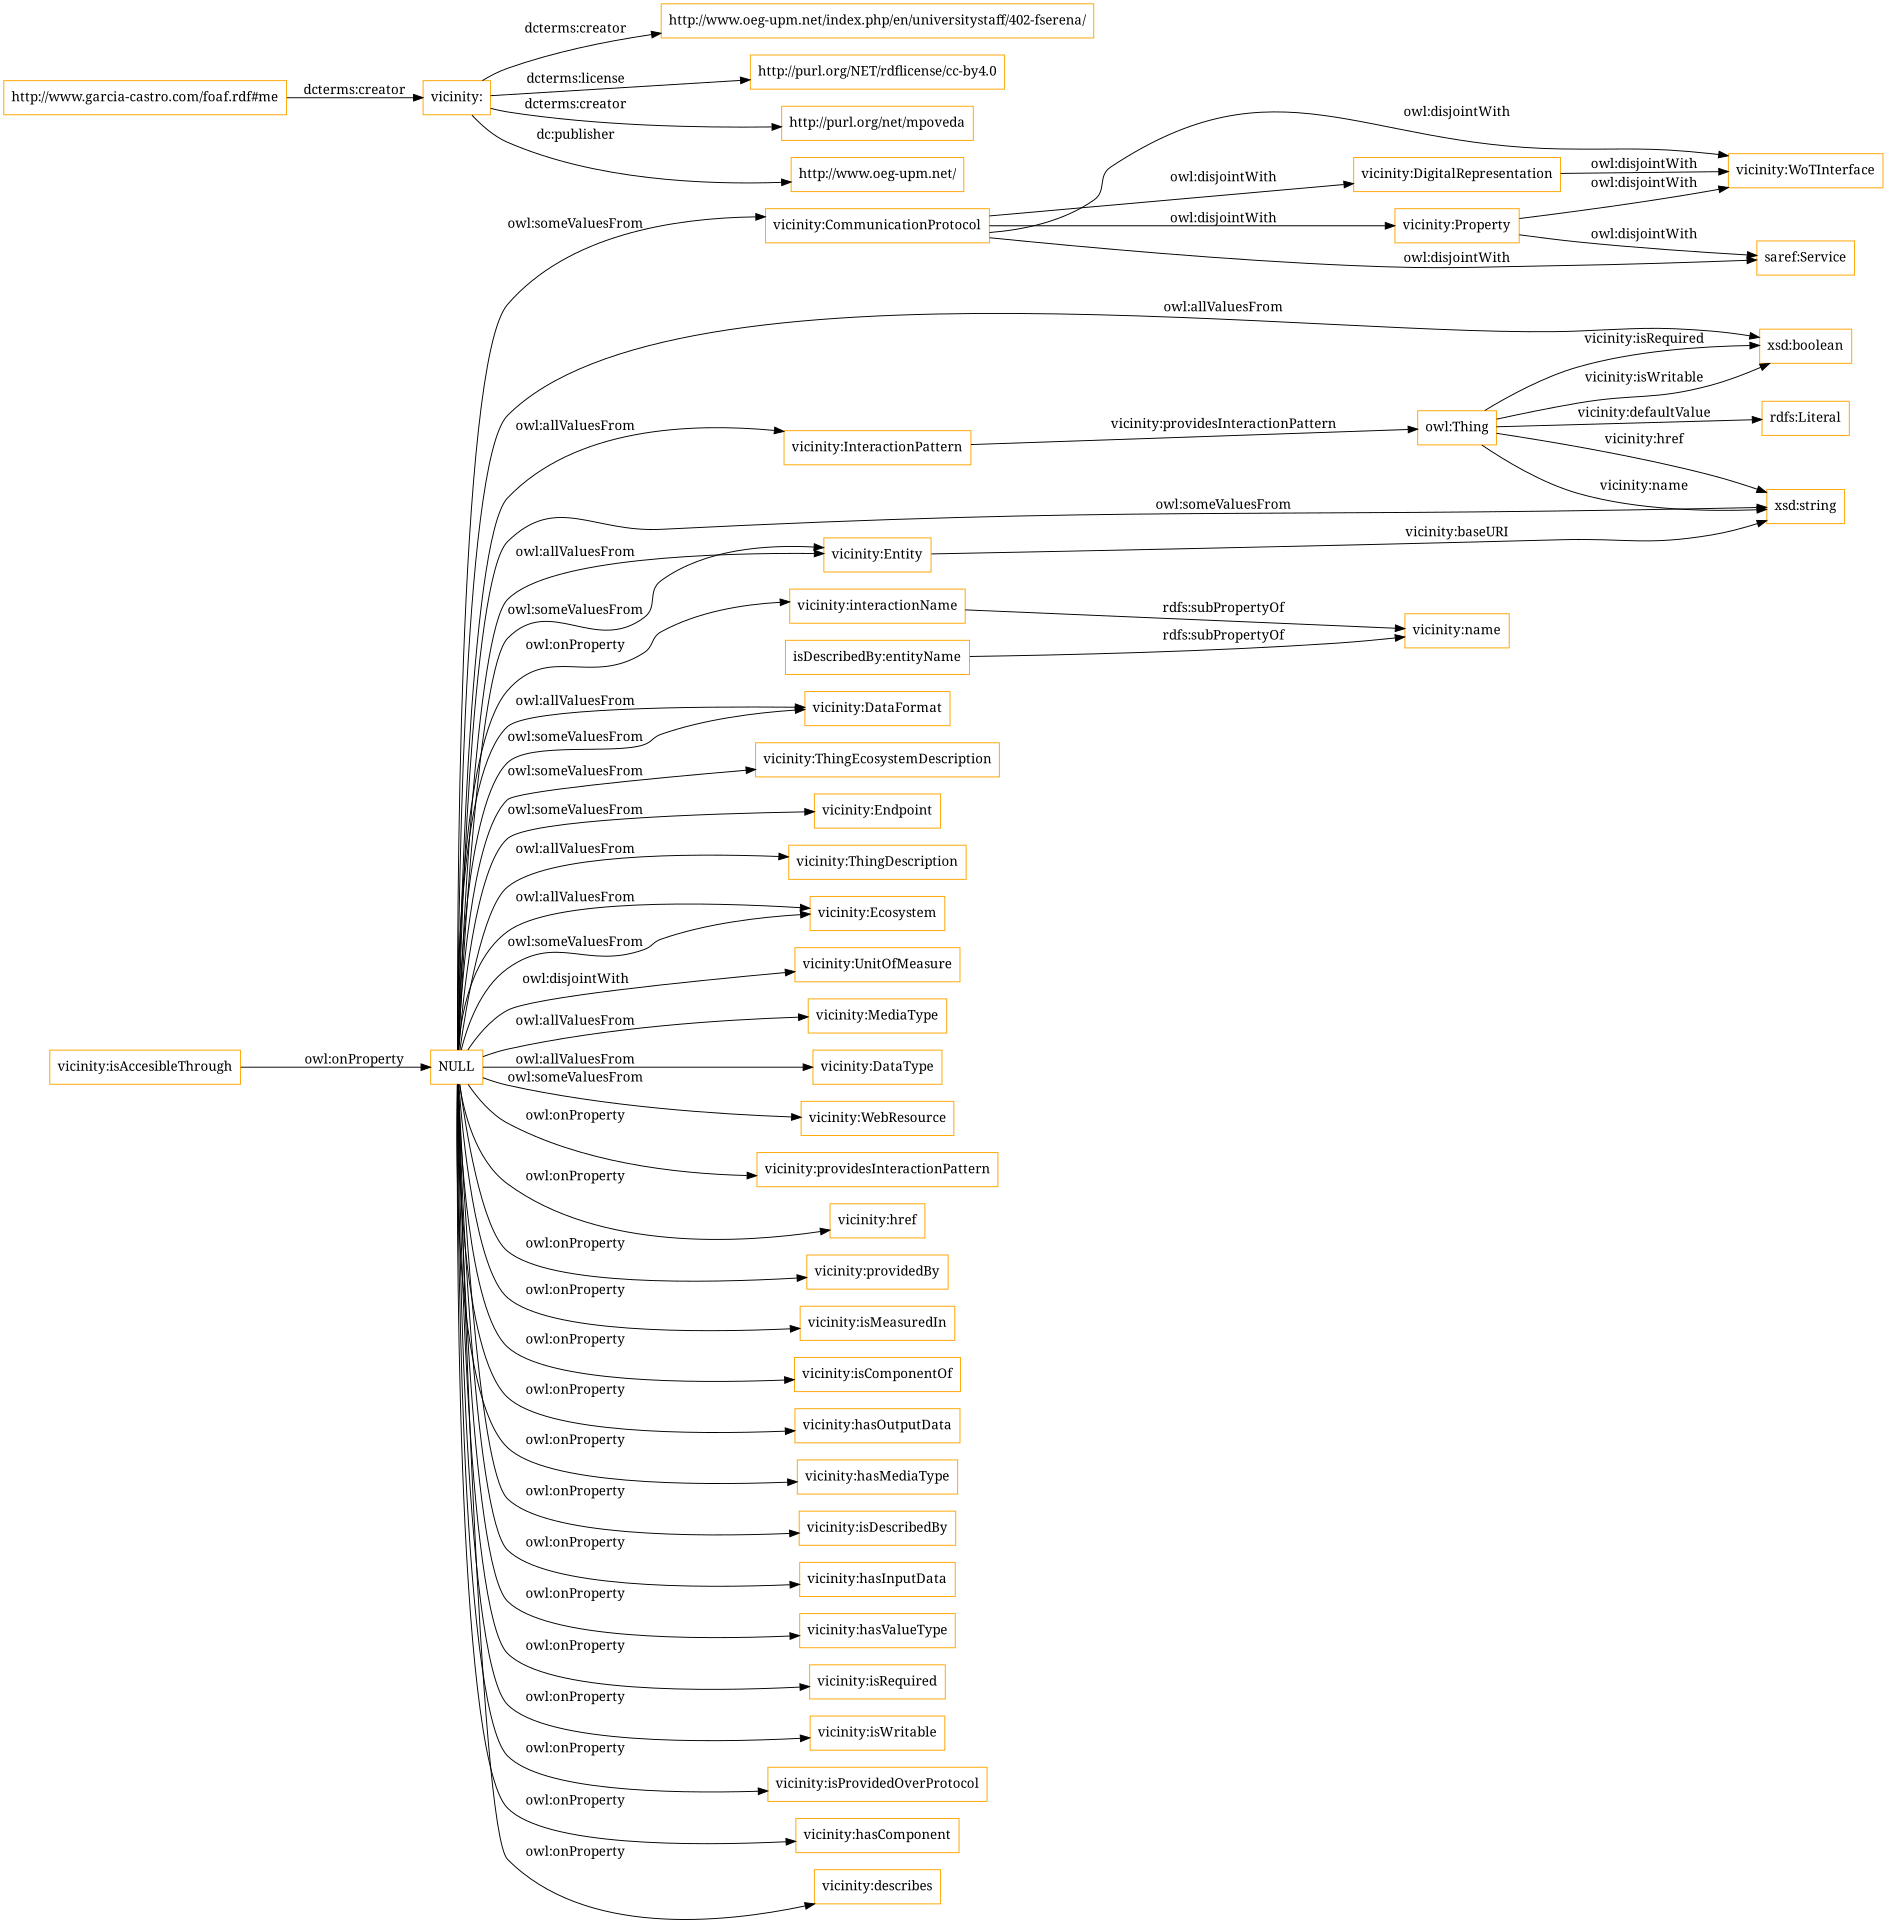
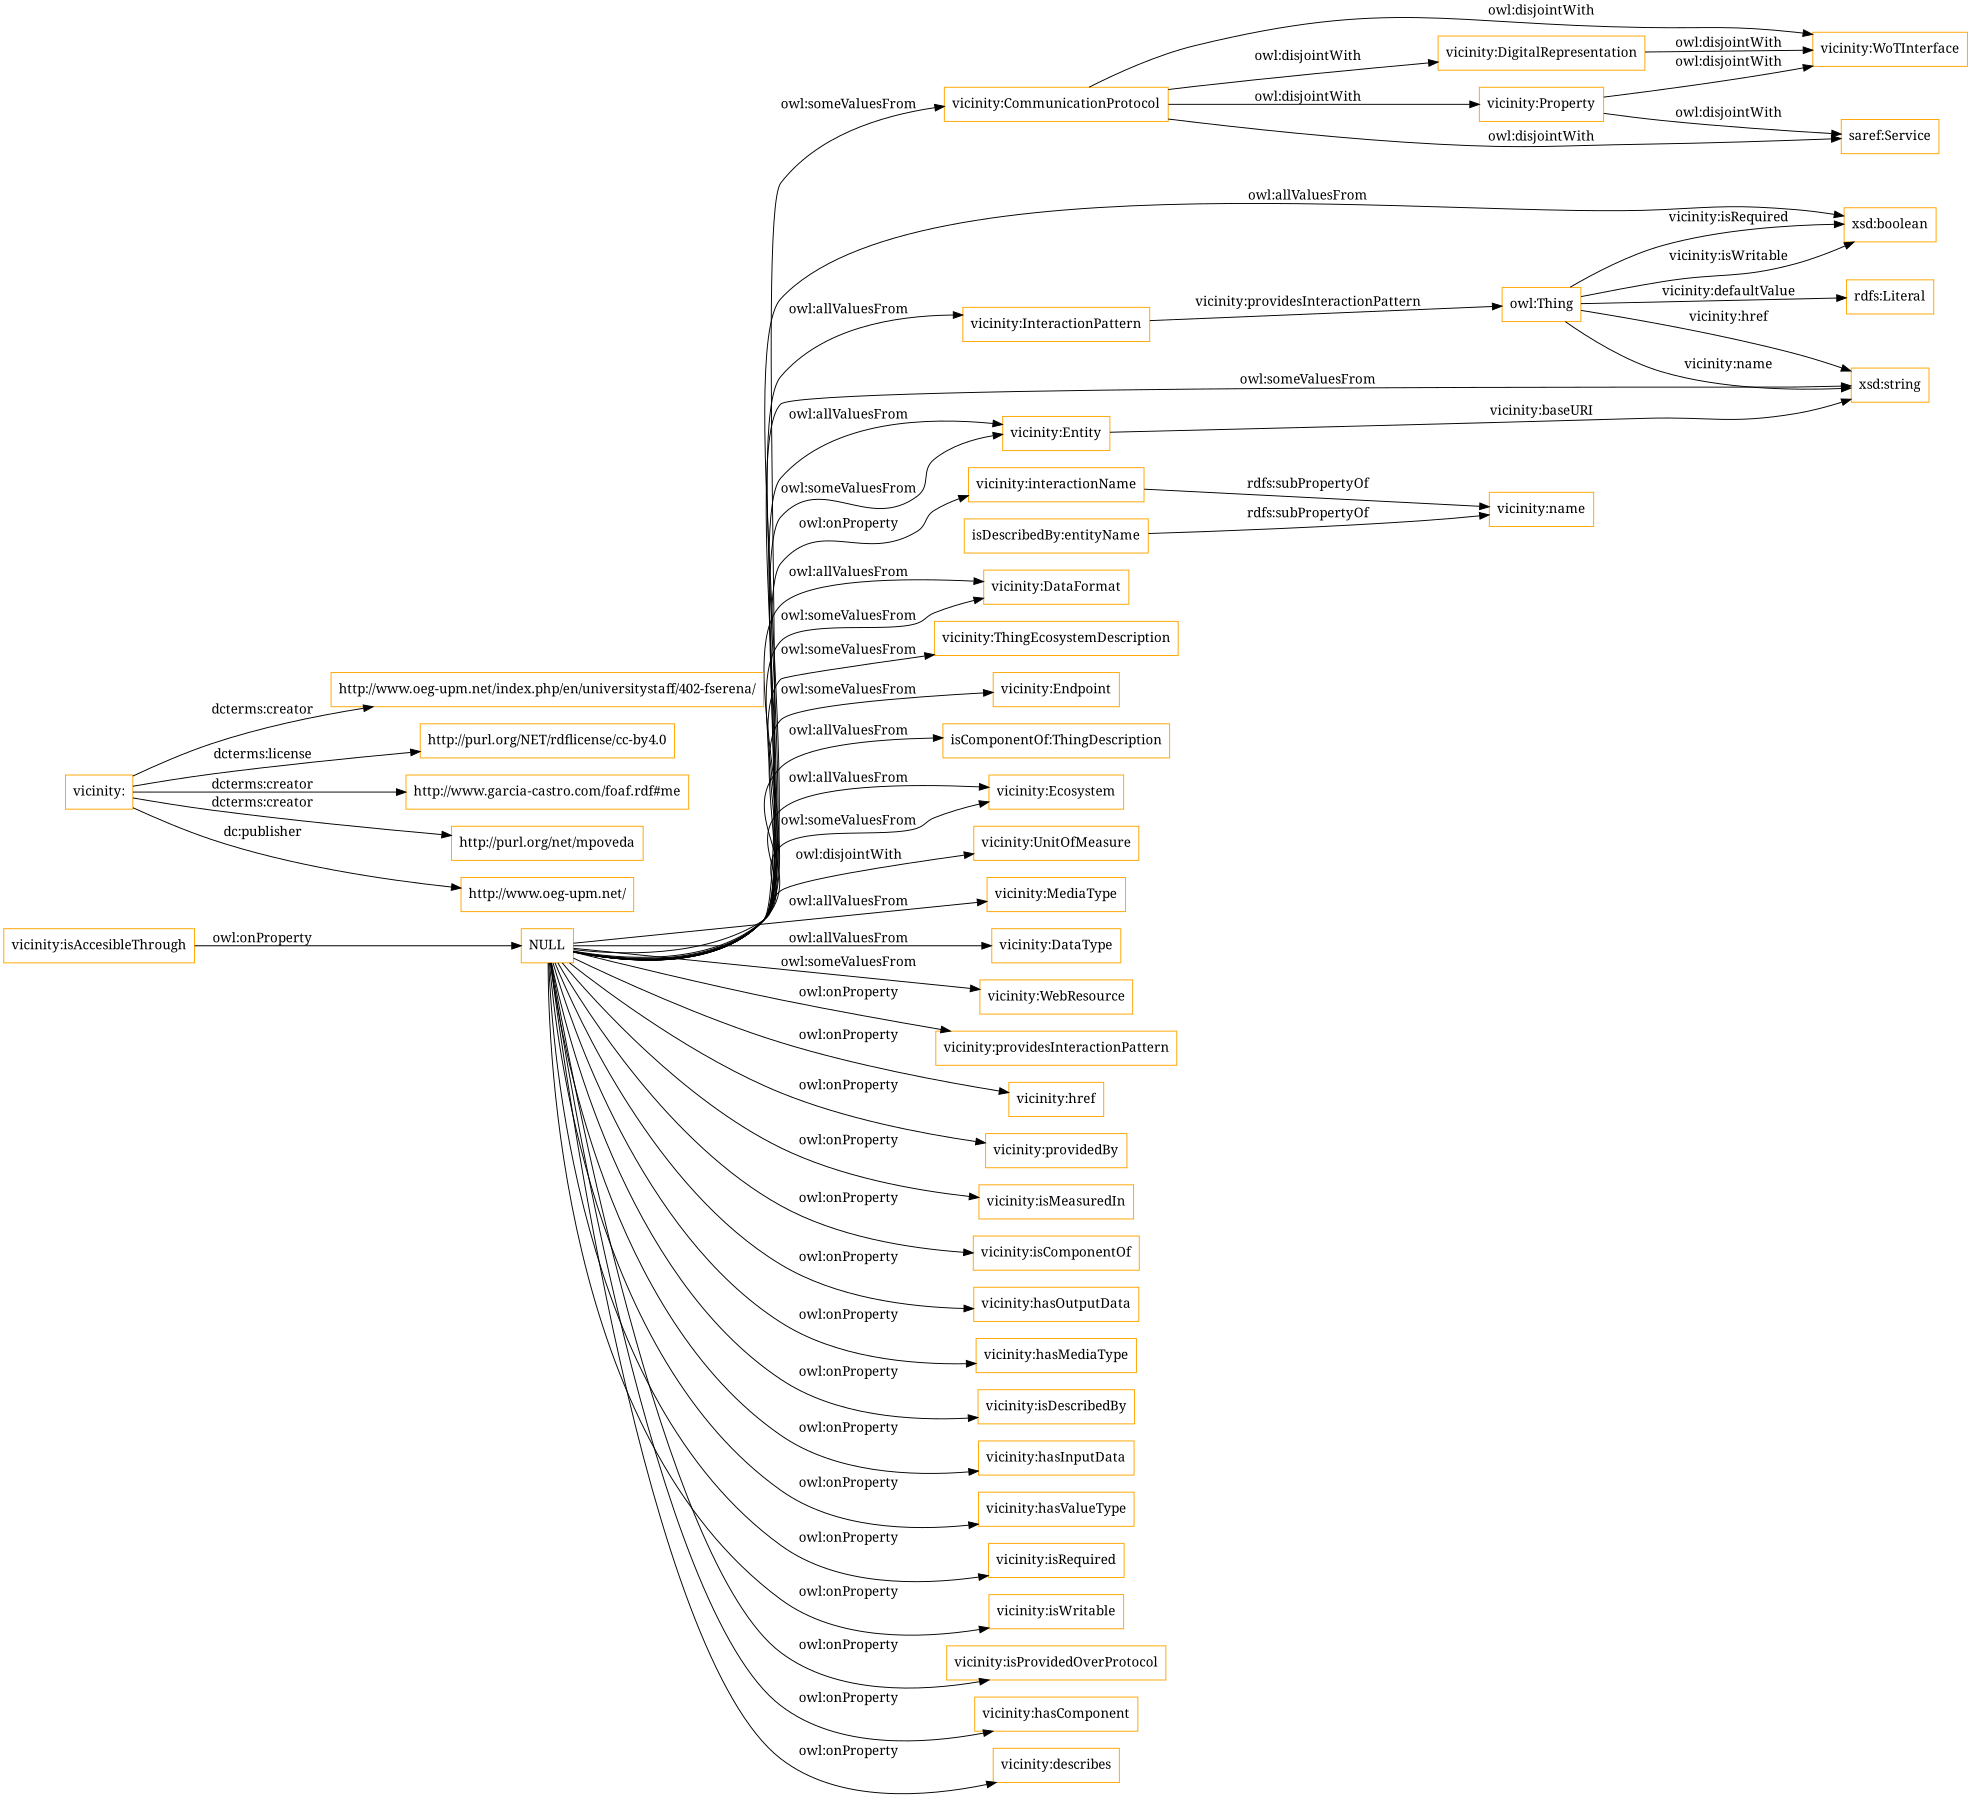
  digraph {
    fontname="Noto Serif"
    rankdir=LR
    node [color=orange fontname="Noto Serif" shape=rectangle]
    edge [fontname="Noto Serif"]
    "vicinity:Property"
    "saref:Service"
    "vicinity:WoTInterface"
    "vicinity:CommunicationProtocol"
    "vicinity:DigitalRepresentation"
    "vicinity:InteractionPattern"
    "owl:Thing"
    "xsd:string"
    "xsd:boolean"
    "rdfs:Literal"
    "vicinity:Entity"
    "vicinity:interactionName"
    "vicinity:name"
    n14 [label="isDescribedBy:entityName"]
    NULL
    "vicinity:DataFormat"
    "vicinity:ThingEcosystemDescription"
    "vicinity:Endpoint"
-   "vicinity:ThingDescription"
+   "vicinity:ThingDescription" [label="isComponentOf:ThingDescription"]
    "vicinity:Ecosystem"
    "vicinity:UnitOfMeasure"
    "vicinity:MediaType"
    "vicinity:DataType"
    "vicinity:WebResource"
    "vicinity:providesInteractionPattern"
    "vicinity:href"
    "vicinity:providedBy"
    "vicinity:isMeasuredIn"
    "vicinity:isComponentOf"
    "vicinity:hasOutputData"
    "vicinity:hasMediaType"
    "vicinity:isDescribedBy"
    "vicinity:hasInputData"
    "vicinity:hasValueType"
    "vicinity:isRequired"
    "vicinity:isWritable"
    "vicinity:isProvidedOverProtocol"
    "vicinity:hasComponent"
    "vicinity:describes"
    "vicinity:isAccesibleThrough"
    "vicinity:"
    "http://www.oeg-upm.net/index.php/en/universitystaff/402-fserena/"
    "http://purl.org/NET/rdflicense/cc-by4.0"
    "http://www.garcia-castro.com/foaf.rdf#me"
    "http://purl.org/net/mpoveda"
    "http://www.oeg-upm.net/"
    "vicinity:Property" -> "saref:Service" [label="owl:disjointWith"]
    "vicinity:Property" -> "vicinity:WoTInterface" [label="owl:disjointWith"]
    "vicinity:CommunicationProtocol" -> "vicinity:Property" [label="owl:disjointWith"]
    "vicinity:CommunicationProtocol" -> "saref:Service" [label="owl:disjointWith"]
    "vicinity:CommunicationProtocol" -> "vicinity:WoTInterface" [label="owl:disjointWith"]
    "vicinity:CommunicationProtocol" -> "vicinity:DigitalRepresentation" [label="owl:disjointWith"]
    "vicinity:DigitalRepresentation" -> "vicinity:WoTInterface" [label="owl:disjointWith"]
    "vicinity:InteractionPattern" -> "owl:Thing" [label="vicinity:providesInteractionPattern"]
    "owl:Thing" -> "xsd:string" [label="vicinity:href"]
    "owl:Thing" -> "xsd:string" [label="vicinity:name"]
    "owl:Thing" -> "xsd:boolean" [label="vicinity:isRequired"]
    "owl:Thing" -> "xsd:boolean" [label="vicinity:isWritable"]
    "owl:Thing" -> "rdfs:Literal" [label="vicinity:defaultValue"]
    "vicinity:Entity" -> "xsd:string" [label="vicinity:baseURI"]
    "vicinity:interactionName" -> "vicinity:name" [label="rdfs:subPropertyOf"]
    n14 -> "vicinity:name" [label="rdfs:subPropertyOf"]
    NULL -> "vicinity:CommunicationProtocol" [label="owl:someValuesFrom"]
    NULL -> "vicinity:InteractionPattern" [label="owl:allValuesFrom"]
    NULL -> "xsd:string" [label="owl:someValuesFrom"]
    NULL -> "xsd:boolean" [label="owl:allValuesFrom"]
    NULL -> "vicinity:Entity" [label="owl:allValuesFrom"]
    NULL -> "vicinity:Entity" [label="owl:someValuesFrom"]
    NULL -> "vicinity:interactionName" [label="owl:onProperty"]
    NULL -> "vicinity:DataFormat" [label="owl:allValuesFrom"]
    NULL -> "vicinity:DataFormat" [label="owl:someValuesFrom"]
    NULL -> "vicinity:ThingEcosystemDescription" [label="owl:someValuesFrom"]
    NULL -> "vicinity:Endpoint" [label="owl:someValuesFrom"]
    NULL -> "vicinity:ThingDescription" [label="owl:allValuesFrom"]
    NULL -> "vicinity:Ecosystem" [label="owl:allValuesFrom"]
    NULL -> "vicinity:Ecosystem" [label="owl:someValuesFrom"]
    NULL -> "vicinity:UnitOfMeasure" [label="owl:disjointWith"]
    NULL -> "vicinity:MediaType" [label="owl:allValuesFrom"]
    NULL -> "vicinity:DataType" [label="owl:allValuesFrom"]
    NULL -> "vicinity:WebResource" [label="owl:someValuesFrom"]
    NULL -> "vicinity:providesInteractionPattern" [label="owl:onProperty"]
    NULL -> "vicinity:href" [label="owl:onProperty"]
    NULL -> "vicinity:providedBy" [label="owl:onProperty"]
    NULL -> "vicinity:isMeasuredIn" [label="owl:onProperty"]
    NULL -> "vicinity:isComponentOf" [label="owl:onProperty"]
    NULL -> "vicinity:hasOutputData" [label="owl:onProperty"]
    NULL -> "vicinity:hasMediaType" [label="owl:onProperty"]
    NULL -> "vicinity:isDescribedBy" [label="owl:onProperty"]
    NULL -> "vicinity:hasInputData" [label="owl:onProperty"]
    NULL -> "vicinity:hasValueType" [label="owl:onProperty"]
    NULL -> "vicinity:isRequired" [label="owl:onProperty"]
    NULL -> "vicinity:isWritable" [label="owl:onProperty"]
    NULL -> "vicinity:isProvidedOverProtocol" [label="owl:onProperty"]
    NULL -> "vicinity:hasComponent" [label="owl:onProperty"]
    NULL -> "vicinity:describes" [label="owl:onProperty"]
    "vicinity:isAccesibleThrough" -> NULL [label="owl:onProperty"]
    "vicinity:" -> "http://www.oeg-upm.net/index.php/en/universitystaff/402-fserena/" [label="dcterms:creator"]
    "vicinity:" -> "http://purl.org/NET/rdflicense/cc-by4.0" [label="dcterms:license"]
-   "http://www.garcia-castro.com/foaf.rdf#me" -> "vicinity:" [label="dcterms:creator"]
+   "vicinity:" -> "http://www.garcia-castro.com/foaf.rdf#me" [label="dcterms:creator"]
    "vicinity:" -> "http://purl.org/net/mpoveda" [label="dcterms:creator"]
    "vicinity:" -> "http://www.oeg-upm.net/" [label="dc:publisher"]
  }
